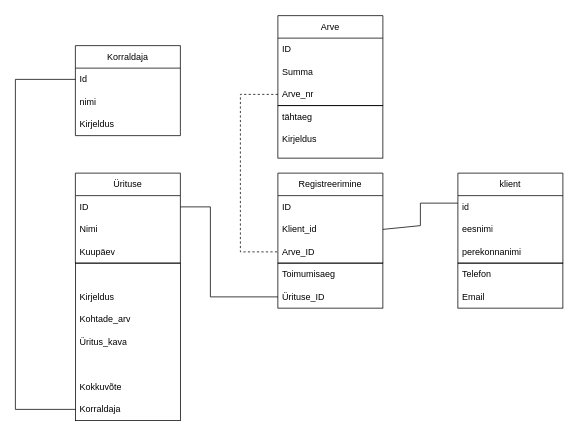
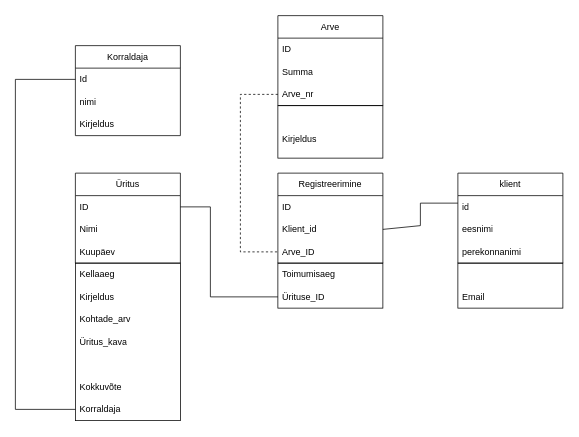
  <mxCell id="0" />
  <mxCell id="1" parent="0" />
  <mxCell id="2" value="Korraldaja" style="swimlane;fontStyle=0;childLayout=stackLayout;horizontal=1;startSize=30;horizontalStack=0;resizeParent=1;resizeParentMax=0;resizeLast=0;collapsible=1;marginBottom=0;whiteSpace=wrap;html=1;" vertex="1" parent="1"><mxGeometry x="100" y="60" width="140" height="120" as="geometry" /></mxCell>
  <mxCell id="3" value="Id" style="text;strokeColor=none;fillColor=none;align=left;verticalAlign=middle;spacingLeft=4;spacingRight=4;overflow=hidden;points=[[0,0.5],[1,0.5]];portConstraint=eastwest;rotatable=0;whiteSpace=wrap;html=1;" vertex="1" parent="2"><mxGeometry y="30" width="140" height="30" as="geometry" /></mxCell>
  <mxCell id="4" value="nimi" style="text;strokeColor=none;fillColor=none;align=left;verticalAlign=middle;spacingLeft=4;spacingRight=4;overflow=hidden;points=[[0,0.5],[1,0.5]];portConstraint=eastwest;rotatable=0;whiteSpace=wrap;html=1;" vertex="1" parent="2"><mxGeometry y="60" width="140" height="30" as="geometry" /></mxCell>
  <mxCell id="5" value="Kirjeldus" style="text;strokeColor=none;fillColor=none;align=left;verticalAlign=middle;spacingLeft=4;spacingRight=4;overflow=hidden;points=[[0,0.5],[1,0.5]];portConstraint=eastwest;rotatable=0;whiteSpace=wrap;html=1;" vertex="1" parent="2"><mxGeometry y="90" width="140" height="30" as="geometry" /></mxCell>
  <mxCell id="6" value="Arve" style="swimlane;fontStyle=0;childLayout=stackLayout;horizontal=1;startSize=30;horizontalStack=0;resizeParent=1;resizeParentMax=0;resizeLast=0;collapsible=1;marginBottom=0;whiteSpace=wrap;html=1;" vertex="1" parent="1"><mxGeometry x="370" y="20" width="140" height="120" as="geometry" /></mxCell>
  <mxCell id="7" value="ID" style="text;strokeColor=none;fillColor=none;align=left;verticalAlign=middle;spacingLeft=4;spacingRight=4;overflow=hidden;points=[[0,0.5],[1,0.5]];portConstraint=eastwest;rotatable=0;whiteSpace=wrap;html=1;" vertex="1" parent="6"><mxGeometry y="30" width="140" height="30" as="geometry" /></mxCell>
  <mxCell id="8" value="Summa" style="text;strokeColor=none;fillColor=none;align=left;verticalAlign=middle;spacingLeft=4;spacingRight=4;overflow=hidden;points=[[0,0.5],[1,0.5]];portConstraint=eastwest;rotatable=0;whiteSpace=wrap;html=1;" vertex="1" parent="6"><mxGeometry y="60" width="140" height="30" as="geometry" /></mxCell>
  <mxCell id="9" value="Arve_nr" style="text;strokeColor=none;fillColor=none;align=left;verticalAlign=middle;spacingLeft=4;spacingRight=4;overflow=hidden;points=[[0,0.5],[1,0.5]];portConstraint=eastwest;rotatable=0;whiteSpace=wrap;html=1;" vertex="1" parent="6"><mxGeometry y="90" width="140" height="30" as="geometry" /></mxCell>
- <mxCell id="10" value="Ürituse" style="swimlane;fontStyle=0;childLayout=stackLayout;horizontal=1;startSize=30;horizontalStack=0;resizeParent=1;resizeParentMax=0;resizeLast=0;collapsible=1;marginBottom=0;whiteSpace=wrap;html=1;" vertex="1" parent="1"><mxGeometry x="100" y="230" width="140" height="120" as="geometry" /></mxCell>
+ <mxCell id="10" value="Üritus" style="swimlane;fontStyle=0;childLayout=stackLayout;horizontal=1;startSize=30;horizontalStack=0;resizeParent=1;resizeParentMax=0;resizeLast=0;collapsible=1;marginBottom=0;whiteSpace=wrap;html=1;" vertex="1" parent="1"><mxGeometry x="100" y="230" width="140" height="120" as="geometry" /></mxCell>
  <mxCell id="11" value="ID" style="text;strokeColor=none;fillColor=none;align=left;verticalAlign=middle;spacingLeft=4;spacingRight=4;overflow=hidden;points=[[0,0.5],[1,0.5]];portConstraint=eastwest;rotatable=0;whiteSpace=wrap;html=1;" vertex="1" parent="10"><mxGeometry y="30" width="140" height="30" as="geometry" /></mxCell>
  <mxCell id="12" value="Nimi" style="text;strokeColor=none;fillColor=none;align=left;verticalAlign=middle;spacingLeft=4;spacingRight=4;overflow=hidden;points=[[0,0.5],[1,0.5]];portConstraint=eastwest;rotatable=0;whiteSpace=wrap;html=1;" vertex="1" parent="10"><mxGeometry y="60" width="140" height="30" as="geometry" /></mxCell>
  <mxCell id="13" value="Kuupäev" style="text;strokeColor=none;fillColor=none;align=left;verticalAlign=middle;spacingLeft=4;spacingRight=4;overflow=hidden;points=[[0,0.5],[1,0.5]];portConstraint=eastwest;rotatable=0;whiteSpace=wrap;html=1;" vertex="1" parent="10"><mxGeometry y="90" width="140" height="30" as="geometry" /></mxCell>
  <mxCell id="14" value="Registreerimine" style="swimlane;fontStyle=0;childLayout=stackLayout;horizontal=1;startSize=30;horizontalStack=0;resizeParent=1;resizeParentMax=0;resizeLast=0;collapsible=1;marginBottom=0;whiteSpace=wrap;html=1;" vertex="1" parent="1"><mxGeometry x="370" y="230" width="140" height="120" as="geometry" /></mxCell>
  <mxCell id="15" value="ID" style="text;strokeColor=none;fillColor=none;align=left;verticalAlign=middle;spacingLeft=4;spacingRight=4;overflow=hidden;points=[[0,0.5],[1,0.5]];portConstraint=eastwest;rotatable=0;whiteSpace=wrap;html=1;" vertex="1" parent="14"><mxGeometry y="30" width="140" height="30" as="geometry" /></mxCell>
  <mxCell id="16" value="Klient_id" style="text;strokeColor=none;fillColor=none;align=left;verticalAlign=middle;spacingLeft=4;spacingRight=4;overflow=hidden;points=[[0,0.5],[1,0.5]];portConstraint=eastwest;rotatable=0;whiteSpace=wrap;html=1;" vertex="1" parent="14"><mxGeometry y="60" width="140" height="30" as="geometry" /></mxCell>
  <mxCell id="17" value="Arve_ID" style="text;strokeColor=none;fillColor=none;align=left;verticalAlign=middle;spacingLeft=4;spacingRight=4;overflow=hidden;points=[[0,0.5],[1,0.5]];portConstraint=eastwest;rotatable=0;whiteSpace=wrap;html=1;" vertex="1" parent="14"><mxGeometry y="90" width="140" height="30" as="geometry" /></mxCell>
  <mxCell id="18" value="klient" style="swimlane;fontStyle=0;childLayout=stackLayout;horizontal=1;startSize=30;horizontalStack=0;resizeParent=1;resizeParentMax=0;resizeLast=0;collapsible=1;marginBottom=0;whiteSpace=wrap;html=1;fillColor=none;" vertex="1" parent="1"><mxGeometry x="610" y="230" width="140" height="120" as="geometry" /></mxCell>
  <mxCell id="19" value="id" style="text;strokeColor=none;fillColor=none;align=left;verticalAlign=middle;spacingLeft=4;spacingRight=4;overflow=hidden;points=[[0,0.5],[1,0.5]];portConstraint=eastwest;rotatable=0;whiteSpace=wrap;html=1;" vertex="1" parent="18"><mxGeometry y="30" width="140" height="30" as="geometry" /></mxCell>
  <mxCell id="20" value="eesnimi" style="text;strokeColor=none;fillColor=none;align=left;verticalAlign=middle;spacingLeft=4;spacingRight=4;overflow=hidden;points=[[0,0.5],[1,0.5]];portConstraint=eastwest;rotatable=0;whiteSpace=wrap;html=1;" vertex="1" parent="18"><mxGeometry y="60" width="140" height="30" as="geometry" /></mxCell>
  <mxCell id="21" value="perekonnanimi" style="text;strokeColor=none;fillColor=none;align=left;verticalAlign=middle;spacingLeft=4;spacingRight=4;overflow=hidden;points=[[0,0.5],[1,0.5]];portConstraint=eastwest;rotatable=0;whiteSpace=wrap;html=1;" vertex="1" parent="18"><mxGeometry y="90" width="140" height="30" as="geometry" /></mxCell>
- <mxCell id="22" value="Telefon" style="text;strokeColor=none;fillColor=none;align=left;verticalAlign=middle;spacingLeft=4;spacingRight=4;overflow=hidden;points=[[0,0.5],[1,0.5]];portConstraint=eastwest;rotatable=0;whiteSpace=wrap;html=1;" vertex="1" parent="1"><mxGeometry x="610" y="350" width="140" height="30" as="geometry" /></mxCell>
  <mxCell id="23" value="Email" style="text;strokeColor=none;fillColor=none;align=left;verticalAlign=middle;spacingLeft=4;spacingRight=4;overflow=hidden;points=[[0,0.5],[1,0.5]];portConstraint=eastwest;rotatable=0;whiteSpace=wrap;html=1;" vertex="1" parent="1"><mxGeometry x="610" y="380" width="140" height="30" as="geometry" /></mxCell>
  <mxCell id="24" value="Toimumisaeg" style="text;strokeColor=none;fillColor=none;align=left;verticalAlign=middle;spacingLeft=4;spacingRight=4;overflow=hidden;points=[[0,0.5],[1,0.5]];portConstraint=eastwest;rotatable=0;whiteSpace=wrap;html=1;" vertex="1" parent="1"><mxGeometry x="370" y="350" width="140" height="30" as="geometry" /></mxCell>
  <mxCell id="25" value="Ürituse_ID" style="text;strokeColor=none;fillColor=none;align=left;verticalAlign=middle;spacingLeft=4;spacingRight=4;overflow=hidden;points=[[0,0.5],[1,0.5]];portConstraint=eastwest;rotatable=0;whiteSpace=wrap;html=1;" vertex="1" parent="1"><mxGeometry x="370" y="380" width="140" height="30" as="geometry" /></mxCell>
+ <mxCell id="26" value="Kellaaeg" style="text;strokeColor=none;fillColor=none;align=left;verticalAlign=middle;spacingLeft=4;spacingRight=4;overflow=hidden;points=[[0,0.5],[1,0.5]];portConstraint=eastwest;rotatable=0;whiteSpace=wrap;html=1;" vertex="1" parent="1"><mxGeometry x="100" y="350" width="140" height="30" as="geometry" /></mxCell>
  <mxCell id="27" value="Kirjeldus" style="text;strokeColor=none;fillColor=none;align=left;verticalAlign=middle;spacingLeft=4;spacingRight=4;overflow=hidden;points=[[0,0.5],[1,0.5]];portConstraint=eastwest;rotatable=0;whiteSpace=wrap;html=1;" vertex="1" parent="1"><mxGeometry x="100" y="380" width="140" height="30" as="geometry" /></mxCell>
  <mxCell id="28" value="Kohtade_arv" style="text;strokeColor=none;fillColor=none;align=left;verticalAlign=middle;spacingLeft=4;spacingRight=4;overflow=hidden;points=[[0,0.5],[1,0.5]];portConstraint=eastwest;rotatable=0;whiteSpace=wrap;html=1;" vertex="1" parent="1"><mxGeometry x="100" y="410" width="140" height="30" as="geometry" /></mxCell>
  <mxCell id="29" value="Üritus_kava" style="text;strokeColor=none;fillColor=none;align=left;verticalAlign=middle;spacingLeft=4;spacingRight=4;overflow=hidden;points=[[0,0.5],[1,0.5]];portConstraint=eastwest;rotatable=0;whiteSpace=wrap;html=1;" vertex="1" parent="1"><mxGeometry x="100" y="440" width="140" height="30" as="geometry" /></mxCell>
  <mxCell id="30" value="Kokkuvõte" style="text;strokeColor=none;fillColor=none;align=left;verticalAlign=middle;spacingLeft=4;spacingRight=4;overflow=hidden;points=[[0,0.5],[1,0.5]];portConstraint=eastwest;rotatable=0;whiteSpace=wrap;html=1;" vertex="1" parent="1"><mxGeometry x="100" y="500" width="140" height="30" as="geometry" /></mxCell>
  <mxCell id="31" value="Korraldaja" style="text;strokeColor=none;fillColor=none;align=left;verticalAlign=middle;spacingLeft=4;spacingRight=4;overflow=hidden;points=[[0,0.5],[1,0.5]];portConstraint=eastwest;rotatable=0;whiteSpace=wrap;html=1;" vertex="1" parent="1"><mxGeometry x="100" y="530" width="140" height="30" as="geometry" /></mxCell>
- <mxCell id="32" value="tähtaeg" style="text;strokeColor=none;fillColor=none;align=left;verticalAlign=middle;spacingLeft=4;spacingRight=4;overflow=hidden;points=[[0,0.5],[1,0.5]];portConstraint=eastwest;rotatable=0;whiteSpace=wrap;html=1;" vertex="1" parent="1"><mxGeometry x="370" y="140" width="140" height="30" as="geometry" /></mxCell>
  <mxCell id="33" value="Kirjeldus" style="text;strokeColor=none;fillColor=none;align=left;verticalAlign=middle;spacingLeft=4;spacingRight=4;overflow=hidden;points=[[0,0.5],[1,0.5]];portConstraint=eastwest;rotatable=0;whiteSpace=wrap;html=1;" vertex="1" parent="1"><mxGeometry x="370" y="170" width="140" height="30" as="geometry" /></mxCell>
  <mxCell id="34" value="" style="endArrow=none;html=1;rounded=0;exitX=1;exitY=0.5;exitDx=0;exitDy=0;" edge="1" parent="1" source="16"><mxGeometry width="50" height="50" relative="1" as="geometry"><mxPoint x="560" y="320" as="sourcePoint" /><mxPoint x="610" y="270" as="targetPoint" /><Array as="points"><mxPoint x="560" y="300" /><mxPoint x="560" y="270" /></Array></mxGeometry></mxCell>
  <mxCell id="35" value="" style="endArrow=none;html=1;rounded=0;entryX=0;entryY=0.5;entryDx=0;entryDy=0;exitX=0;exitY=0.5;exitDx=0;exitDy=0;dashed=1;" edge="1" parent="1" source="9" target="17"><mxGeometry width="50" height="50" relative="1" as="geometry"><mxPoint x="320" y="100" as="sourcePoint" /><mxPoint x="340" y="280" as="targetPoint" /><Array as="points"><mxPoint x="320" y="125" /><mxPoint x="320" y="335" /></Array></mxGeometry></mxCell>
  <mxCell id="36" value="" style="endArrow=none;html=1;rounded=0;entryX=0;entryY=0.5;entryDx=0;entryDy=0;exitX=1;exitY=0.5;exitDx=0;exitDy=0;" edge="1" parent="1" source="11" target="25"><mxGeometry width="50" height="50" relative="1" as="geometry"><mxPoint x="280" y="280" as="sourcePoint" /><mxPoint x="360" y="390" as="targetPoint" /><Array as="points"><mxPoint x="280" y="275" /><mxPoint x="280" y="395" /></Array></mxGeometry></mxCell>
  <mxCell id="37" value="" style="endArrow=none;html=1;rounded=0;entryX=0;entryY=0.5;entryDx=0;entryDy=0;exitX=0;exitY=0.5;exitDx=0;exitDy=0;" edge="1" parent="1" source="3" target="31"><mxGeometry width="50" height="50" relative="1" as="geometry"><mxPoint x="40" y="100" as="sourcePoint" /><mxPoint x="30" y="510" as="targetPoint" /><Array as="points"><mxPoint x="20" y="105" /><mxPoint x="20" y="545" /></Array></mxGeometry></mxCell>
  <mxCell id="38" value="" style="rounded=0;whiteSpace=wrap;html=1;fillColor=none;" vertex="1" parent="1"><mxGeometry x="100" y="350" width="140" height="210" as="geometry" /></mxCell>
  <mxCell id="39" value="" style="rounded=0;whiteSpace=wrap;html=1;fillColor=none;" vertex="1" parent="1"><mxGeometry x="370" y="350" width="140" height="60" as="geometry" /></mxCell>
  <mxCell id="40" value="" style="rounded=0;whiteSpace=wrap;html=1;fillColor=none;" vertex="1" parent="1"><mxGeometry x="610" y="350" width="140" height="60" as="geometry" /></mxCell>
  <mxCell id="41" value="" style="rounded=0;whiteSpace=wrap;html=1;fillColor=none;" vertex="1" parent="1"><mxGeometry x="370" y="140" width="140" height="70" as="geometry" /></mxCell>
